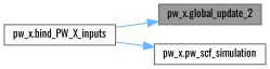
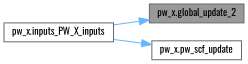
  digraph {
    fontname=Oswald
    rankdir=RL
    node [color=grey40 fillcolor=white fontname=Oswald fontsize=10 shape=box style=filled]
    edge [color=steelblue1 dir=back fontname=Oswald fontsize=10 labelfontname=Helvetica labelfontsize=10 style=solid]
    n1 [color=gray40 fillcolor=grey60 fontcolor=black height=0.2 label="pw_x.global_update_2" width=0.4]
-   n2 [height=0.2 label="pw_x.bind_PW_X_inputs" width=0.4]
-   n3 [height=0.2 label="pw_x.pw_scf_simulation" width=0.4]
+   n2 [height=0.2 label="pw_x.inputs_PW_X_inputs" width=0.4]
+   n3 [height=0.2 label="pw_x.pw_scf_update" width=0.4]
    n1 -> n2
    n3 -> n2
  }
